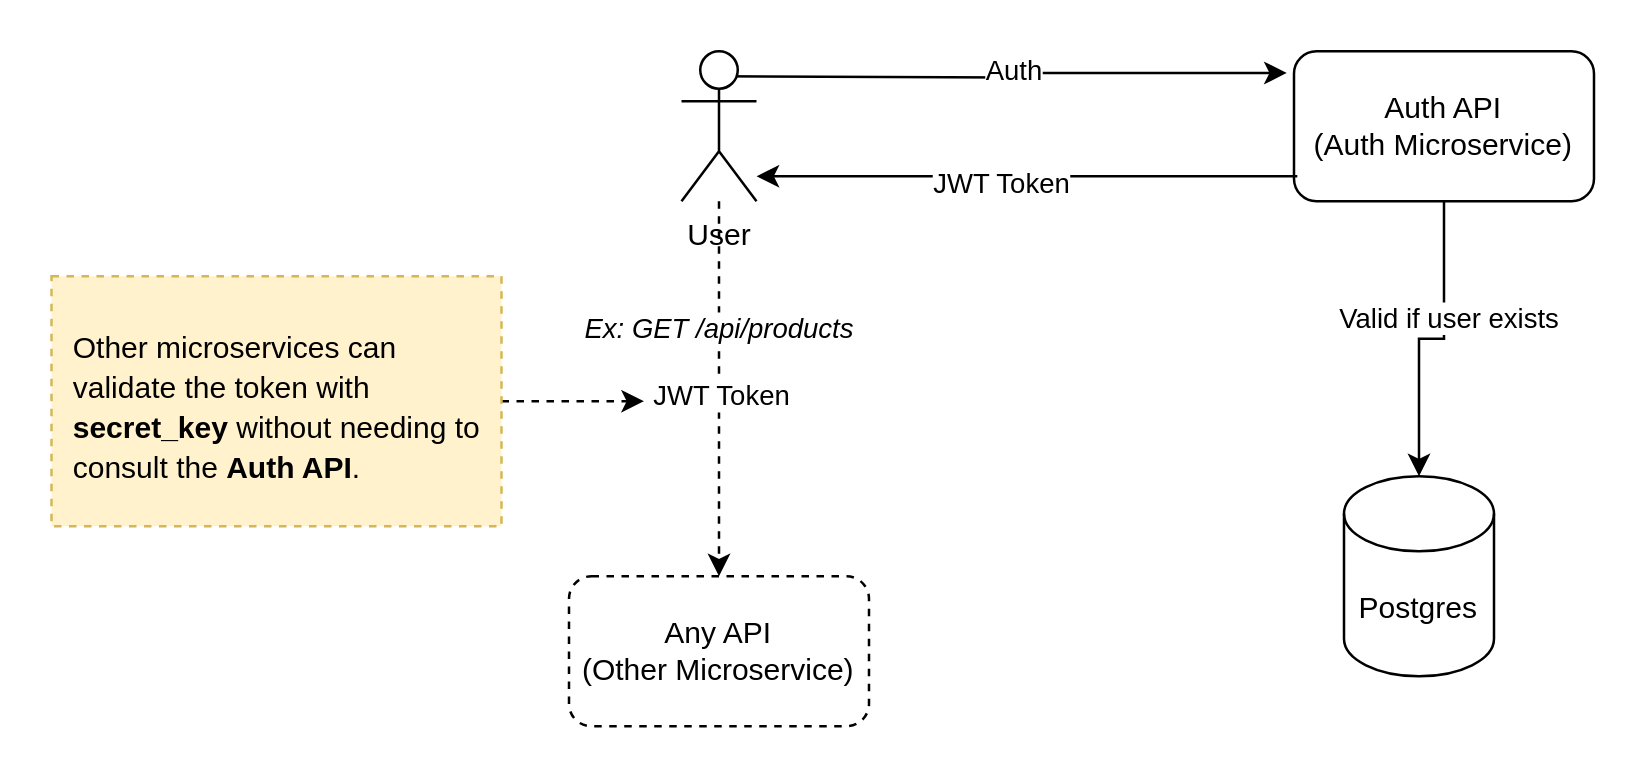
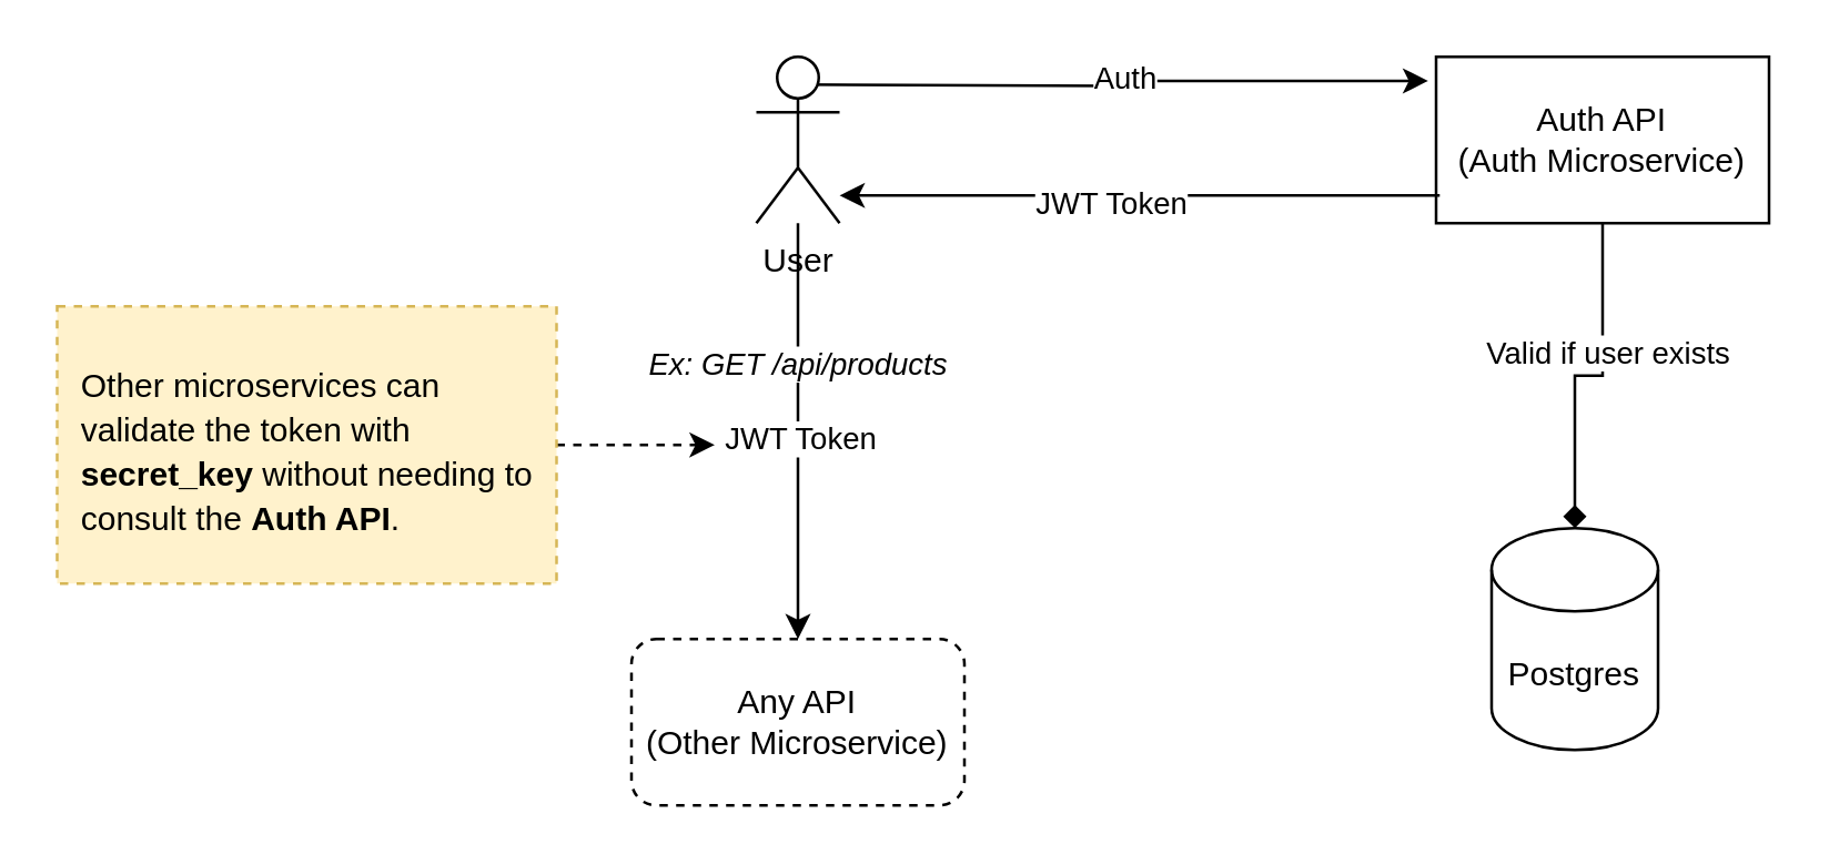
  <mxCell id="0" />
  <mxCell id="1" parent="0" />
- <mxCell id="2" value="Auth API&lt;div&gt;(Auth Microservice)&lt;/div&gt;" style="rounded=1;whiteSpace=wrap;html=1;" vertex="1" parent="1"><mxGeometry x="517" y="20" width="120" height="60" as="geometry" /></mxCell>
+ <mxCell id="2" value="Auth API&lt;div&gt;(Auth Microservice)&lt;/div&gt;" style="whiteSpace=wrap;html=1;rounded=0;" vertex="1" parent="1"><mxGeometry x="517" y="20" width="120" height="60" as="geometry" /></mxCell>
  <mxCell id="3" value="Any API&lt;div&gt;(Other Microservice)&lt;br&gt;&lt;/div&gt;" style="rounded=1;whiteSpace=wrap;html=1;dashed=1;" vertex="1" parent="1"><mxGeometry x="227" y="230" width="120" height="60" as="geometry" /></mxCell>
  <mxCell id="4" value="Postgres" style="shape=cylinder3;whiteSpace=wrap;html=1;boundedLbl=1;backgroundOutline=1;size=15;" vertex="1" parent="1"><mxGeometry x="537" y="190" width="60" height="80" as="geometry" /></mxCell>
  <mxCell id="5" style="edgeStyle=orthogonalEdgeStyle;rounded=0;orthogonalLoop=1;jettySize=auto;html=1;entryX=-0.024;entryY=0.145;entryDx=0;entryDy=0;exitX=0.5;exitY=0;exitDx=0;exitDy=0;exitPerimeter=0;entryPerimeter=0;" edge="1" parent="1" target="2"><mxGeometry relative="1" as="geometry"><mxPoint x="286.97" y="30" as="sourcePoint" /><mxPoint x="446.97" y="30" as="targetPoint" /></mxGeometry></mxCell>
  <mxCell id="6" value="Auth" style="edgeLabel;html=1;align=center;verticalAlign=middle;resizable=0;points=[];" vertex="1" connectable="0" parent="5"><mxGeometry x="0.321" y="1" relative="1" as="geometry"><mxPoint x="-32" as="offset" /></mxGeometry></mxCell>
- <mxCell id="7" style="edgeStyle=orthogonalEdgeStyle;rounded=0;orthogonalLoop=1;jettySize=auto;html=1;dashed=1;" edge="1" parent="1" source="10" target="3"><mxGeometry relative="1" as="geometry" /></mxCell>
+ <mxCell id="7" style="edgeStyle=orthogonalEdgeStyle;rounded=0;orthogonalLoop=1;jettySize=auto;html=1;" edge="1" parent="1" source="10" target="3"><mxGeometry relative="1" as="geometry" /></mxCell>
  <mxCell id="8" value="JWT Token" style="edgeLabel;html=1;align=center;verticalAlign=middle;resizable=0;points=[];" vertex="1" connectable="0" parent="7"><mxGeometry x="0.029" relative="1" as="geometry"><mxPoint as="offset" /></mxGeometry></mxCell>
  <mxCell id="9" value="&lt;i&gt;Ex: GET /api/products&lt;/i&gt;" style="edgeLabel;html=1;align=center;verticalAlign=middle;resizable=0;points=[];" vertex="1" connectable="0" parent="7"><mxGeometry x="-0.462" y="-1" relative="1" as="geometry"><mxPoint y="10" as="offset" /></mxGeometry></mxCell>
  <mxCell id="10" value="User" style="shape=umlActor;verticalLabelPosition=bottom;verticalAlign=top;html=1;outlineConnect=0;" vertex="1" parent="1"><mxGeometry x="272" y="20" width="30" height="60" as="geometry" /></mxCell>
  <mxCell id="11" style="edgeStyle=orthogonalEdgeStyle;rounded=0;orthogonalLoop=1;jettySize=auto;html=1;entryX=1;entryY=1;entryDx=0;entryDy=0;entryPerimeter=0;exitX=0.011;exitY=0.834;exitDx=0;exitDy=0;exitPerimeter=0;" edge="1" parent="1" source="2"><mxGeometry relative="1" as="geometry"><mxPoint x="447" y="70" as="sourcePoint" /><mxPoint x="302" y="70" as="targetPoint" /></mxGeometry></mxCell>
  <mxCell id="12" value="JWT Token" style="edgeLabel;html=1;align=center;verticalAlign=middle;resizable=0;points=[];" vertex="1" connectable="0" parent="11"><mxGeometry x="0.178" y="2" relative="1" as="geometry"><mxPoint x="9" as="offset" /></mxGeometry></mxCell>
- <mxCell id="13" style="edgeStyle=orthogonalEdgeStyle;rounded=0;orthogonalLoop=1;jettySize=auto;html=1;entryX=0.5;entryY=0;entryDx=0;entryDy=0;entryPerimeter=0;" edge="1" parent="1" source="2" target="4"><mxGeometry relative="1" as="geometry" /></mxCell>
+ <mxCell id="13" style="edgeStyle=orthogonalEdgeStyle;rounded=0;orthogonalLoop=1;jettySize=auto;html=1;entryX=0.5;entryY=0;entryDx=0;entryDy=0;entryPerimeter=0;endArrow=diamond;" edge="1" parent="1" source="2" target="4"><mxGeometry relative="1" as="geometry" /></mxCell>
  <mxCell id="14" value="Valid if user exists" style="edgeLabel;html=1;align=center;verticalAlign=middle;resizable=0;points=[];" vertex="1" connectable="0" parent="13"><mxGeometry x="-0.231" y="1" relative="1" as="geometry"><mxPoint as="offset" /></mxGeometry></mxCell>
  <mxCell id="15" style="edgeStyle=orthogonalEdgeStyle;rounded=0;orthogonalLoop=1;jettySize=auto;html=1;dashed=1;" edge="1" parent="1" source="16"><mxGeometry relative="1" as="geometry"><mxPoint x="257" y="160" as="targetPoint" /></mxGeometry></mxCell>
  <mxCell id="16" value="&lt;p style=&quot;line-height: 80%;&quot;&gt;&lt;/p&gt;&lt;h1 style=&quot;margin-top: 0px; line-height: 50%;&quot;&gt;&lt;span style=&quot;background-color: initial; font-size: 12px; font-weight: normal;&quot;&gt;Other microservices can validate the token with &lt;/span&gt;&lt;b style=&quot;background-color: initial; font-size: 12px;&quot;&gt;secret_key&lt;/b&gt;&lt;span style=&quot;background-color: initial; font-size: 12px; font-weight: normal;&quot;&gt; without needing to consult the &lt;/span&gt;&lt;b style=&quot;background-color: initial; font-size: 12px;&quot;&gt;Auth API&lt;/b&gt;&lt;span style=&quot;background-color: initial; font-size: 12px; font-weight: normal;&quot;&gt;.&lt;/span&gt;&lt;br&gt;&lt;/h1&gt;&lt;p&gt;&lt;/p&gt;" style="text;html=1;whiteSpace=wrap;overflow=hidden;rounded=0;fillColor=#fff2cc;strokeColor=#d6b656;spacing=2;spacingLeft=7;align=left;dashed=1;" vertex="1" parent="1"><mxGeometry x="20" y="110" width="180" height="100" as="geometry" /></mxCell>
